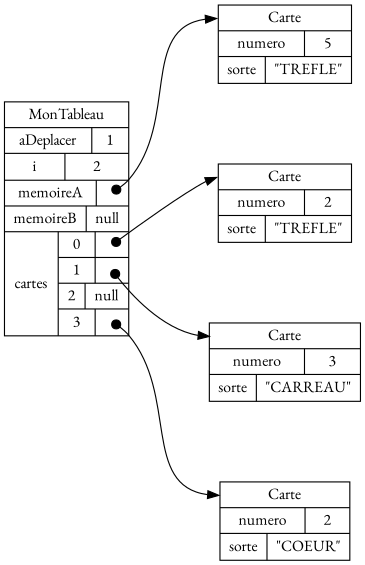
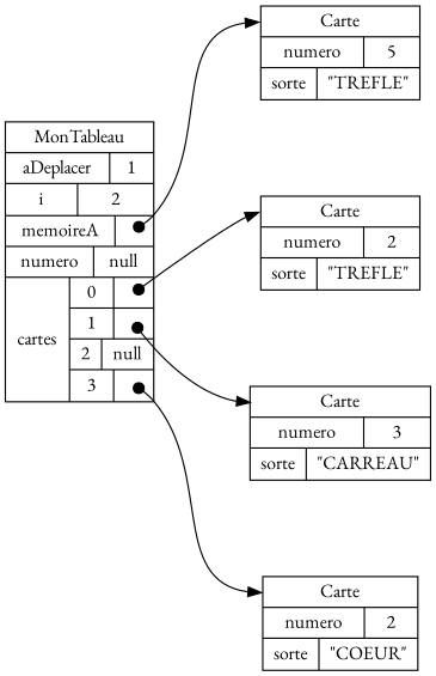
  digraph {
    compound=true
    nodesep=1.0
    rankdir=LR
    ranksep=1.0
    fontname="EB Garamond"
    node [fillcolor=white shape=record style=filled fontname="EB Garamond"]
    edge [arrowtail=dot dir=both headport=_C tailclip=false fontname="EB Garamond"]
-   n1 [label="<_C>MonTableau|{aDeplacer|1}|{i|2}|{memoireA|<memoireA_memoireA>}|{memoireB|null}|{cartes|{{0|<cartes__V_0_0>}|{1|<cartes__V_1_1>}|{2|null}|{3|<cartes__V_3_3>}}}"]
+   n1 [label="<_C>MonTableau|{aDeplacer|1}|{i|2}|{memoireA|<memoireA_memoireA>}|{numero|null}|{cartes|{{0|<cartes__V_0_0>}|{1|<cartes__V_1_1>}|{2|null}|{3|<cartes__V_3_3>}}}"]
    n2 [label="<_C>Carte|{numero|2}|{sorte|\"TREFLE\"}"]
    n3 [label="<_C>Carte|{numero|3}|{sorte|\"CARREAU\"}"]
    n4 [label="<_C>Carte|{numero|2}|{sorte|\"COEUR\"}"]
    n5 [label="<_C>Carte|{numero|5}|{sorte|\"TREFLE\"}"]
    n1 -> n2 [tailport="cartes__V_0_0:c"]
    n1 -> n3 [tailport="cartes__V_1_1:c"]
    n1 -> n4 [tailport="cartes__V_3_3:c"]
    n1 -> n5 [tailport="memoireA_memoireA:c"]
  }
